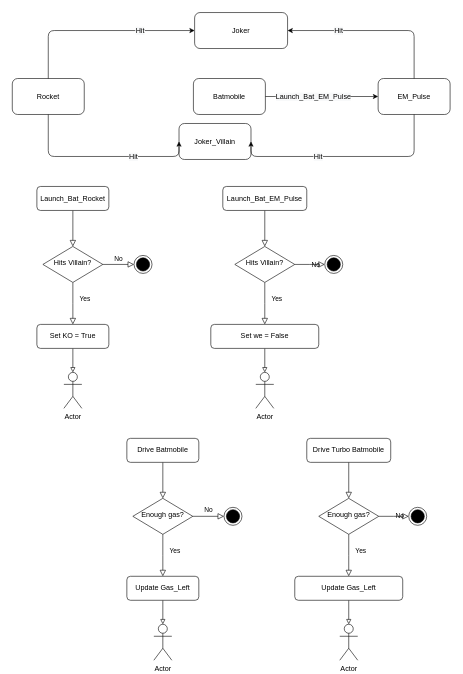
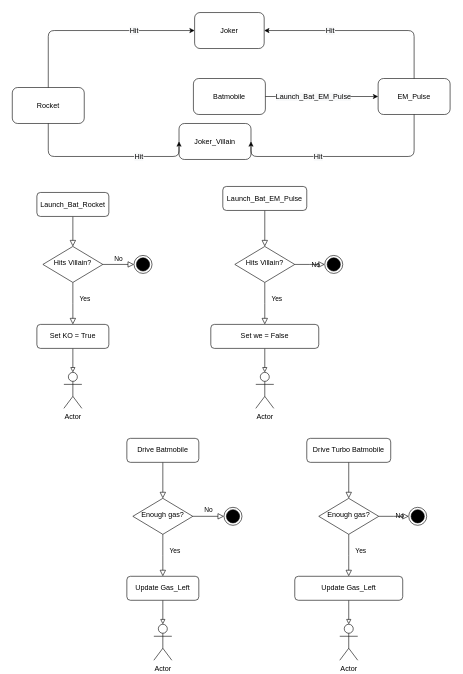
  <mxCell id="0" />
  <mxCell id="1" parent="0" />
  <mxCell id="2" value="" style="rounded=0;html=1;jettySize=auto;orthogonalLoop=1;fontSize=11;endArrow=block;endFill=0;endSize=8;strokeWidth=1;shadow=0;labelBackgroundColor=none;edgeStyle=orthogonalEdgeStyle;" parent="1" source="3" target="6" edge="1"><mxGeometry relative="1" as="geometry" /></mxCell>
  <mxCell id="3" value="Launch_Bat_EM_Pulse" style="rounded=1;whiteSpace=wrap;html=1;fontSize=12;glass=0;strokeWidth=1;shadow=0;" parent="1" vertex="1"><mxGeometry x="371" y="310" width="140" height="40" as="geometry" /></mxCell>
  <mxCell id="4" value="Yes" style="rounded=0;html=1;jettySize=auto;orthogonalLoop=1;fontSize=11;endArrow=block;endFill=0;endSize=8;strokeWidth=1;shadow=0;labelBackgroundColor=none;edgeStyle=orthogonalEdgeStyle;" parent="1" source="6" edge="1"><mxGeometry x="-0.2" y="20" relative="1" as="geometry"><mxPoint as="offset" /><mxPoint x="441" y="540" as="targetPoint" /></mxGeometry></mxCell>
  <mxCell id="5" value="No" style="edgeStyle=orthogonalEdgeStyle;rounded=0;html=1;jettySize=auto;orthogonalLoop=1;fontSize=11;endArrow=block;endFill=0;endSize=8;strokeWidth=1;shadow=0;labelBackgroundColor=none;" parent="1" source="6" edge="1"><mxGeometry y="10" relative="1" as="geometry"><mxPoint as="offset" /><mxPoint x="541" y="440" as="targetPoint" /></mxGeometry></mxCell>
  <mxCell id="6" value="Hits Villain?" style="rhombus;whiteSpace=wrap;html=1;shadow=0;fontFamily=Helvetica;fontSize=12;align=center;strokeWidth=1;spacing=6;spacingTop=-4;" parent="1" vertex="1"><mxGeometry x="391" y="410" width="100" height="60" as="geometry" /></mxCell>
  <mxCell id="7" value="" style="edgeStyle=orthogonalEdgeStyle;rounded=0;orthogonalLoop=1;jettySize=auto;html=1;endArrow=block;endFill=0;" parent="1" source="8" target="34" edge="1"><mxGeometry relative="1" as="geometry" /></mxCell>
  <mxCell id="8" value="Set we = False" style="rounded=1;whiteSpace=wrap;html=1;fontSize=12;glass=0;strokeWidth=1;shadow=0;" parent="1" vertex="1"><mxGeometry x="351" y="540" width="180" height="40" as="geometry" /></mxCell>
  <mxCell id="9" value="Batmobile" style="rounded=1;whiteSpace=wrap;html=1;" parent="1" vertex="1"><mxGeometry x="322" y="130" width="120" height="60" as="geometry" /></mxCell>
  <mxCell id="10" value="EM_Pulse" style="rounded=1;whiteSpace=wrap;html=1;" parent="1" vertex="1"><mxGeometry x="630" y="130" width="120" height="60" as="geometry" /></mxCell>
- <mxCell id="11" value="Rocket" style="rounded=1;whiteSpace=wrap;html=1;" parent="1" vertex="1"><mxGeometry x="20" y="130" width="120" height="60" as="geometry" /></mxCell>
+ <mxCell id="11" value="Rocket" style="rounded=1;whiteSpace=wrap;html=1;" parent="1" vertex="1"><mxGeometry x="20" y="145" width="120" height="60" as="geometry" /></mxCell>
  <mxCell id="12" value="Joker_Villain" style="rounded=1;whiteSpace=wrap;html=1;" parent="1" vertex="1"><mxGeometry x="298" y="205" width="120" height="60" as="geometry" /></mxCell>
  <mxCell id="13" value="" style="edgeStyle=elbowEdgeStyle;elbow=vertical;endArrow=classic;html=1;exitX=1;exitY=0.5;exitDx=0;exitDy=0;entryX=0;entryY=0.5;entryDx=0;entryDy=0;" parent="1" source="9" target="10" edge="1"><mxGeometry width="50" height="50" relative="1" as="geometry"><mxPoint x="318" y="300" as="sourcePoint" /><mxPoint x="368" y="250" as="targetPoint" /><Array as="points"><mxPoint x="468" y="160" /><mxPoint x="388" y="290" /></Array></mxGeometry></mxCell>
  <mxCell id="14" value="&lt;span style=&quot;font-size: 12px ; background-color: rgb(248 , 249 , 250)&quot;&gt;Launch_Bat_EM_Pulse&lt;/span&gt;" style="edgeLabel;html=1;align=center;verticalAlign=middle;resizable=0;points=[];" parent="13" vertex="1" connectable="0"><mxGeometry x="-0.254" y="-5" relative="1" as="geometry"><mxPoint x="9" y="-5" as="offset" /></mxGeometry></mxCell>
  <mxCell id="15" value="" style="edgeStyle=elbowEdgeStyle;elbow=vertical;endArrow=classic;html=1;exitX=0.5;exitY=1;exitDx=0;exitDy=0;entryX=0;entryY=0.5;entryDx=0;entryDy=0;" parent="1" source="11" target="12" edge="1"><mxGeometry width="50" height="50" relative="1" as="geometry"><mxPoint x="338" y="390" as="sourcePoint" /><mxPoint x="339" y="330" as="targetPoint" /><Array as="points"><mxPoint x="200" y="260" /><mxPoint x="119" y="240" /><mxPoint x="349" y="250" /><mxPoint x="229" y="330" /><mxPoint x="138" y="240" /><mxPoint x="304" y="390" /><mxPoint x="170" y="430" /></Array></mxGeometry></mxCell>
  <mxCell id="16" value="&lt;span style=&quot;font-size: 12px ; background-color: rgb(248 , 249 , 250)&quot;&gt;Hit&lt;/span&gt;" style="edgeLabel;html=1;align=center;verticalAlign=middle;resizable=0;points=[];" parent="15" vertex="1" connectable="0"><mxGeometry x="-0.254" y="-5" relative="1" as="geometry"><mxPoint x="94" y="-5" as="offset" /></mxGeometry></mxCell>
  <mxCell id="17" value="" style="edgeStyle=elbowEdgeStyle;elbow=vertical;endArrow=classic;html=1;exitX=0.5;exitY=1;exitDx=0;exitDy=0;entryX=1;entryY=0.5;entryDx=0;entryDy=0;" parent="1" source="10" target="12" edge="1"><mxGeometry width="50" height="50" relative="1" as="geometry"><mxPoint x="383" y="190" as="sourcePoint" /><mxPoint x="412" y="270" as="targetPoint" /><Array as="points"><mxPoint x="570" y="260" /><mxPoint x="459" y="310" /><mxPoint x="519" y="240" /><mxPoint x="383" y="240" /><mxPoint x="549" y="390" /><mxPoint x="415" y="430" /></Array></mxGeometry></mxCell>
  <mxCell id="18" value="&lt;span style=&quot;font-size: 12px ; background-color: rgb(248 , 249 , 250)&quot;&gt;Hit&lt;/span&gt;" style="edgeLabel;html=1;align=center;verticalAlign=middle;resizable=0;points=[];" parent="17" vertex="1" connectable="0"><mxGeometry x="-0.254" y="-5" relative="1" as="geometry"><mxPoint x="-94" y="5" as="offset" /></mxGeometry></mxCell>
- <mxCell id="19" value="Joker" style="rounded=1;whiteSpace=wrap;html=1;" parent="1" vertex="1"><mxGeometry x="324" y="20" width="155" height="60" as="geometry" /></mxCell>
+ <mxCell id="19" value="Joker" style="rounded=1;whiteSpace=wrap;html=1;" parent="1" vertex="1"><mxGeometry x="324" y="20" width="116" height="60" as="geometry" /></mxCell>
  <mxCell id="20" value="" style="edgeStyle=elbowEdgeStyle;elbow=vertical;endArrow=classic;html=1;exitX=0.5;exitY=0;exitDx=0;exitDy=0;entryX=0;entryY=0.5;entryDx=0;entryDy=0;" parent="1" source="11" target="19" edge="1"><mxGeometry width="50" height="50" relative="1" as="geometry"><mxPoint x="309" y="0" as="sourcePoint" /><mxPoint x="365" y="52" as="targetPoint" /><Array as="points"><mxPoint x="201" y="50" /><mxPoint x="309" y="80" /><mxPoint x="382" y="80" /><mxPoint x="309" y="80" /><mxPoint x="309" y="70" /><mxPoint x="259" y="60" /><mxPoint x="149" y="70" /><mxPoint x="475" y="200" /><mxPoint x="341" y="240" /></Array></mxGeometry></mxCell>
  <mxCell id="21" value="&lt;span style=&quot;font-size: 12px ; background-color: rgb(248 , 249 , 250)&quot;&gt;Hit&lt;/span&gt;" style="edgeLabel;html=1;align=center;verticalAlign=middle;resizable=0;points=[];" parent="20" vertex="1" connectable="0"><mxGeometry x="-0.254" y="-5" relative="1" as="geometry"><mxPoint x="111" y="-5" as="offset" /></mxGeometry></mxCell>
  <mxCell id="22" value="" style="edgeStyle=elbowEdgeStyle;elbow=vertical;endArrow=classic;html=1;exitX=0.5;exitY=0;exitDx=0;exitDy=0;entryX=1;entryY=0.5;entryDx=0;entryDy=0;" parent="1" source="10" target="19" edge="1"><mxGeometry width="50" height="50" relative="1" as="geometry"><mxPoint x="148" y="140" as="sourcePoint" /><mxPoint x="449" y="20" as="targetPoint" /><Array as="points"><mxPoint x="561" y="50" /><mxPoint x="459" y="27" /><mxPoint x="509" y="27" /><mxPoint x="519" y="80" /><mxPoint x="509" y="90" /><mxPoint x="409" y="70" /><mxPoint x="499" y="70" /><mxPoint x="159" y="80" /><mxPoint x="485" y="210" /><mxPoint x="351" y="250" /></Array></mxGeometry></mxCell>
  <mxCell id="23" value="&lt;span style=&quot;font-size: 12px ; background-color: rgb(248 , 249 , 250)&quot;&gt;Hit&lt;/span&gt;" style="edgeLabel;html=1;align=center;verticalAlign=middle;resizable=0;points=[];" parent="22" vertex="1" connectable="0"><mxGeometry x="-0.254" y="-5" relative="1" as="geometry"><mxPoint x="-97.33" y="5" as="offset" /></mxGeometry></mxCell>
  <mxCell id="24" value="" style="rounded=0;html=1;jettySize=auto;orthogonalLoop=1;fontSize=11;endArrow=block;endFill=0;endSize=8;strokeWidth=1;shadow=0;labelBackgroundColor=none;edgeStyle=orthogonalEdgeStyle;" parent="1" source="25" target="28" edge="1"><mxGeometry relative="1" as="geometry" /></mxCell>
- <mxCell id="25" value="Launch_Bat_Rocket" style="rounded=1;whiteSpace=wrap;html=1;fontSize=12;glass=0;strokeWidth=1;shadow=0;" parent="1" vertex="1"><mxGeometry x="61" y="310" width="120" height="40" as="geometry" /></mxCell>
+ <mxCell id="25" value="Launch_Bat_Rocket" style="rounded=1;whiteSpace=wrap;html=1;fontSize=12;glass=0;strokeWidth=1;shadow=0;" parent="1" vertex="1"><mxGeometry x="61" y="320" width="120" height="40" as="geometry" /></mxCell>
  <mxCell id="26" value="Yes" style="rounded=0;html=1;jettySize=auto;orthogonalLoop=1;fontSize=11;endArrow=block;endFill=0;endSize=8;strokeWidth=1;shadow=0;labelBackgroundColor=none;edgeStyle=orthogonalEdgeStyle;" parent="1" source="28" edge="1"><mxGeometry x="-0.2" y="20" relative="1" as="geometry"><mxPoint as="offset" /><mxPoint x="121" y="540" as="targetPoint" /></mxGeometry></mxCell>
  <mxCell id="27" value="No" style="edgeStyle=orthogonalEdgeStyle;rounded=0;html=1;jettySize=auto;orthogonalLoop=1;fontSize=11;endArrow=block;endFill=0;endSize=8;strokeWidth=1;shadow=0;labelBackgroundColor=none;entryX=0;entryY=0.5;entryDx=0;entryDy=0;" parent="1" source="28" target="31" edge="1"><mxGeometry y="10" relative="1" as="geometry"><mxPoint as="offset" /><mxPoint x="221" y="440" as="targetPoint" /></mxGeometry></mxCell>
  <mxCell id="28" value="Hits Villain?" style="rhombus;whiteSpace=wrap;html=1;shadow=0;fontFamily=Helvetica;fontSize=12;align=center;strokeWidth=1;spacing=6;spacingTop=-4;" parent="1" vertex="1"><mxGeometry x="71" y="410" width="100" height="60" as="geometry" /></mxCell>
  <mxCell id="29" style="edgeStyle=orthogonalEdgeStyle;rounded=0;orthogonalLoop=1;jettySize=auto;html=1;entryX=0.5;entryY=0;entryDx=0;entryDy=0;entryPerimeter=0;endArrow=block;endFill=0;" parent="1" source="30" target="33" edge="1"><mxGeometry relative="1" as="geometry"><mxPoint x="121" y="600" as="targetPoint" /></mxGeometry></mxCell>
  <mxCell id="30" value="Set KO = True" style="rounded=1;whiteSpace=wrap;html=1;fontSize=12;glass=0;strokeWidth=1;shadow=0;" parent="1" vertex="1"><mxGeometry x="61" y="540" width="120" height="40" as="geometry" /></mxCell>
  <mxCell id="31" value="" style="ellipse;html=1;shape=endState;fillColor=#000000;strokeColor=#000000;" parent="1" vertex="1"><mxGeometry x="223" y="425" width="30" height="30" as="geometry" /></mxCell>
  <mxCell id="32" value="" style="ellipse;html=1;shape=endState;fillColor=#000000;strokeColor=#000000;" parent="1" vertex="1"><mxGeometry x="541" y="425" width="30" height="30" as="geometry" /></mxCell>
  <mxCell id="33" value="Actor" style="shape=umlActor;verticalLabelPosition=bottom;labelBackgroundColor=#ffffff;verticalAlign=top;html=1;strokeColor=#000000;" parent="1" vertex="1"><mxGeometry x="106" y="620" width="30" height="60" as="geometry" /></mxCell>
  <mxCell id="34" value="Actor" style="shape=umlActor;verticalLabelPosition=bottom;labelBackgroundColor=#ffffff;verticalAlign=top;html=1;strokeColor=#000000;" parent="1" vertex="1"><mxGeometry x="426" y="620" width="30" height="60" as="geometry" /></mxCell>
  <mxCell id="35" value="" style="rounded=0;html=1;jettySize=auto;orthogonalLoop=1;fontSize=11;endArrow=block;endFill=0;endSize=8;strokeWidth=1;shadow=0;labelBackgroundColor=none;edgeStyle=orthogonalEdgeStyle;" parent="1" source="36" target="39" edge="1"><mxGeometry relative="1" as="geometry" /></mxCell>
  <mxCell id="36" value="Drive Turbo Batmobile" style="rounded=1;whiteSpace=wrap;html=1;fontSize=12;glass=0;strokeWidth=1;shadow=0;" parent="1" vertex="1"><mxGeometry x="511" y="730" width="140" height="40" as="geometry" /></mxCell>
  <mxCell id="37" value="Yes" style="rounded=0;html=1;jettySize=auto;orthogonalLoop=1;fontSize=11;endArrow=block;endFill=0;endSize=8;strokeWidth=1;shadow=0;labelBackgroundColor=none;edgeStyle=orthogonalEdgeStyle;" parent="1" source="39" edge="1"><mxGeometry x="-0.2" y="20" relative="1" as="geometry"><mxPoint as="offset" /><mxPoint x="581" y="960" as="targetPoint" /></mxGeometry></mxCell>
  <mxCell id="38" value="No" style="edgeStyle=orthogonalEdgeStyle;rounded=0;html=1;jettySize=auto;orthogonalLoop=1;fontSize=11;endArrow=block;endFill=0;endSize=8;strokeWidth=1;shadow=0;labelBackgroundColor=none;" parent="1" source="39" edge="1"><mxGeometry y="10" relative="1" as="geometry"><mxPoint as="offset" /><mxPoint x="681" y="860" as="targetPoint" /></mxGeometry></mxCell>
  <mxCell id="39" value="Enough gas?" style="rhombus;whiteSpace=wrap;html=1;shadow=0;fontFamily=Helvetica;fontSize=12;align=center;strokeWidth=1;spacing=6;spacingTop=-4;" parent="1" vertex="1"><mxGeometry x="531" y="830" width="100" height="60" as="geometry" /></mxCell>
  <mxCell id="40" value="" style="edgeStyle=orthogonalEdgeStyle;rounded=0;orthogonalLoop=1;jettySize=auto;html=1;endArrow=block;endFill=0;" parent="1" source="41" target="52" edge="1"><mxGeometry relative="1" as="geometry" /></mxCell>
  <mxCell id="41" value="Update Gas_Left" style="rounded=1;whiteSpace=wrap;html=1;fontSize=12;glass=0;strokeWidth=1;shadow=0;" parent="1" vertex="1"><mxGeometry x="491" y="960" width="180" height="40" as="geometry" /></mxCell>
  <mxCell id="42" value="" style="rounded=0;html=1;jettySize=auto;orthogonalLoop=1;fontSize=11;endArrow=block;endFill=0;endSize=8;strokeWidth=1;shadow=0;labelBackgroundColor=none;edgeStyle=orthogonalEdgeStyle;" parent="1" source="43" target="46" edge="1"><mxGeometry relative="1" as="geometry" /></mxCell>
  <mxCell id="43" value="Drive Batmobile" style="rounded=1;whiteSpace=wrap;html=1;fontSize=12;glass=0;strokeWidth=1;shadow=0;" parent="1" vertex="1"><mxGeometry x="211" y="730" width="120" height="40" as="geometry" /></mxCell>
  <mxCell id="44" value="Yes" style="rounded=0;html=1;jettySize=auto;orthogonalLoop=1;fontSize=11;endArrow=block;endFill=0;endSize=8;strokeWidth=1;shadow=0;labelBackgroundColor=none;edgeStyle=orthogonalEdgeStyle;" parent="1" source="46" edge="1"><mxGeometry x="-0.2" y="20" relative="1" as="geometry"><mxPoint as="offset" /><mxPoint x="271" y="960" as="targetPoint" /></mxGeometry></mxCell>
  <mxCell id="45" value="No" style="edgeStyle=orthogonalEdgeStyle;rounded=0;html=1;jettySize=auto;orthogonalLoop=1;fontSize=11;endArrow=block;endFill=0;endSize=8;strokeWidth=1;shadow=0;labelBackgroundColor=none;entryX=0;entryY=0.5;entryDx=0;entryDy=0;" parent="1" source="46" target="49" edge="1"><mxGeometry y="10" relative="1" as="geometry"><mxPoint as="offset" /><mxPoint x="371" y="860" as="targetPoint" /></mxGeometry></mxCell>
  <mxCell id="46" value="Enough gas?" style="rhombus;whiteSpace=wrap;html=1;shadow=0;fontFamily=Helvetica;fontSize=12;align=center;strokeWidth=1;spacing=6;spacingTop=-4;" parent="1" vertex="1"><mxGeometry x="221" y="830" width="100" height="60" as="geometry" /></mxCell>
  <mxCell id="47" style="edgeStyle=orthogonalEdgeStyle;rounded=0;orthogonalLoop=1;jettySize=auto;html=1;entryX=0.5;entryY=0;entryDx=0;entryDy=0;entryPerimeter=0;endArrow=block;endFill=0;" parent="1" source="48" target="51" edge="1"><mxGeometry relative="1" as="geometry"><mxPoint x="271" y="1020" as="targetPoint" /></mxGeometry></mxCell>
  <mxCell id="48" value="Update Gas_Left" style="rounded=1;whiteSpace=wrap;html=1;fontSize=12;glass=0;strokeWidth=1;shadow=0;" parent="1" vertex="1"><mxGeometry x="211" y="960" width="120" height="40" as="geometry" /></mxCell>
  <mxCell id="49" value="" style="ellipse;html=1;shape=endState;fillColor=#000000;strokeColor=#000000;" parent="1" vertex="1"><mxGeometry x="373" y="845" width="30" height="30" as="geometry" /></mxCell>
  <mxCell id="50" value="" style="ellipse;html=1;shape=endState;fillColor=#000000;strokeColor=#000000;" parent="1" vertex="1"><mxGeometry x="681" y="845" width="30" height="30" as="geometry" /></mxCell>
  <mxCell id="51" value="Actor" style="shape=umlActor;verticalLabelPosition=bottom;labelBackgroundColor=#ffffff;verticalAlign=top;html=1;strokeColor=#000000;" parent="1" vertex="1"><mxGeometry x="256" y="1040" width="30" height="60" as="geometry" /></mxCell>
  <mxCell id="52" value="Actor" style="shape=umlActor;verticalLabelPosition=bottom;labelBackgroundColor=#ffffff;verticalAlign=top;html=1;strokeColor=#000000;" parent="1" vertex="1"><mxGeometry x="566" y="1040" width="30" height="60" as="geometry" /></mxCell>
